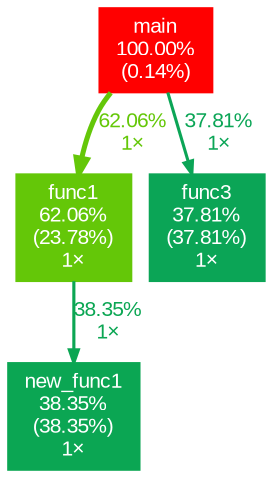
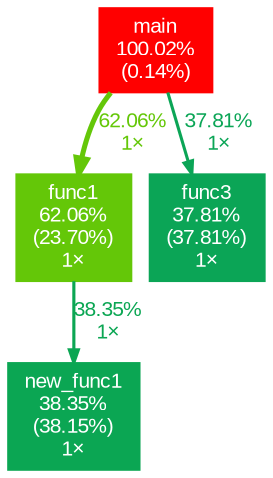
  digraph {
    fontname=Arial
    nodesep=0.125
    ranksep=0.25
    node [fontcolor="#ffffff" fontname=Arial fontsize=10.00 shape=box style=filled]
    edge [fontname=Arial fontsize=10.00]
-   n1 [color="#ff0000" height=0 label="main\n100.00%\n(0.14%)" width=0]
-   n2 [color="#64c708" height=0 label="func1\n62.06%\n(23.78%)\n1×" width=0]
+   n1 [color="#ff0000" height=0 label="main\n100.02%\n(0.14%)" width=0]
+   n2 [color="#64c708" height=0 label="func1\n62.06%\n(23.70%)\n1×" width=0]
    n3 [color="#0ba556" height=0 label="func3\n37.81%\n(37.81%)\n1×" width=0]
-   n4 [color="#0ba653" height=0 label="new_func1\n38.35%\n(38.35%)\n1×" width=0]
+   n4 [color="#0ba653" height=0 label="new_func1\n38.35%\n(38.15%)\n1×" width=0]
    n1 -> n2 [arrowsize=0.79 color="#64c708" fontcolor="#64c708" label="62.06%\n1×" labeldistance=2.48 penwidth=2.48]
    n1 -> n3 [arrowsize=0.61 color="#0ba556" fontcolor="#0ba556" label="37.81%\n1×" labeldistance=1.51 penwidth=1.51]
    n2 -> n4 [arrowsize=0.62 color="#0ba653" fontcolor="#0ba653" label="38.35%\n1×" labeldistance=1.53 penwidth=1.53]
  }
